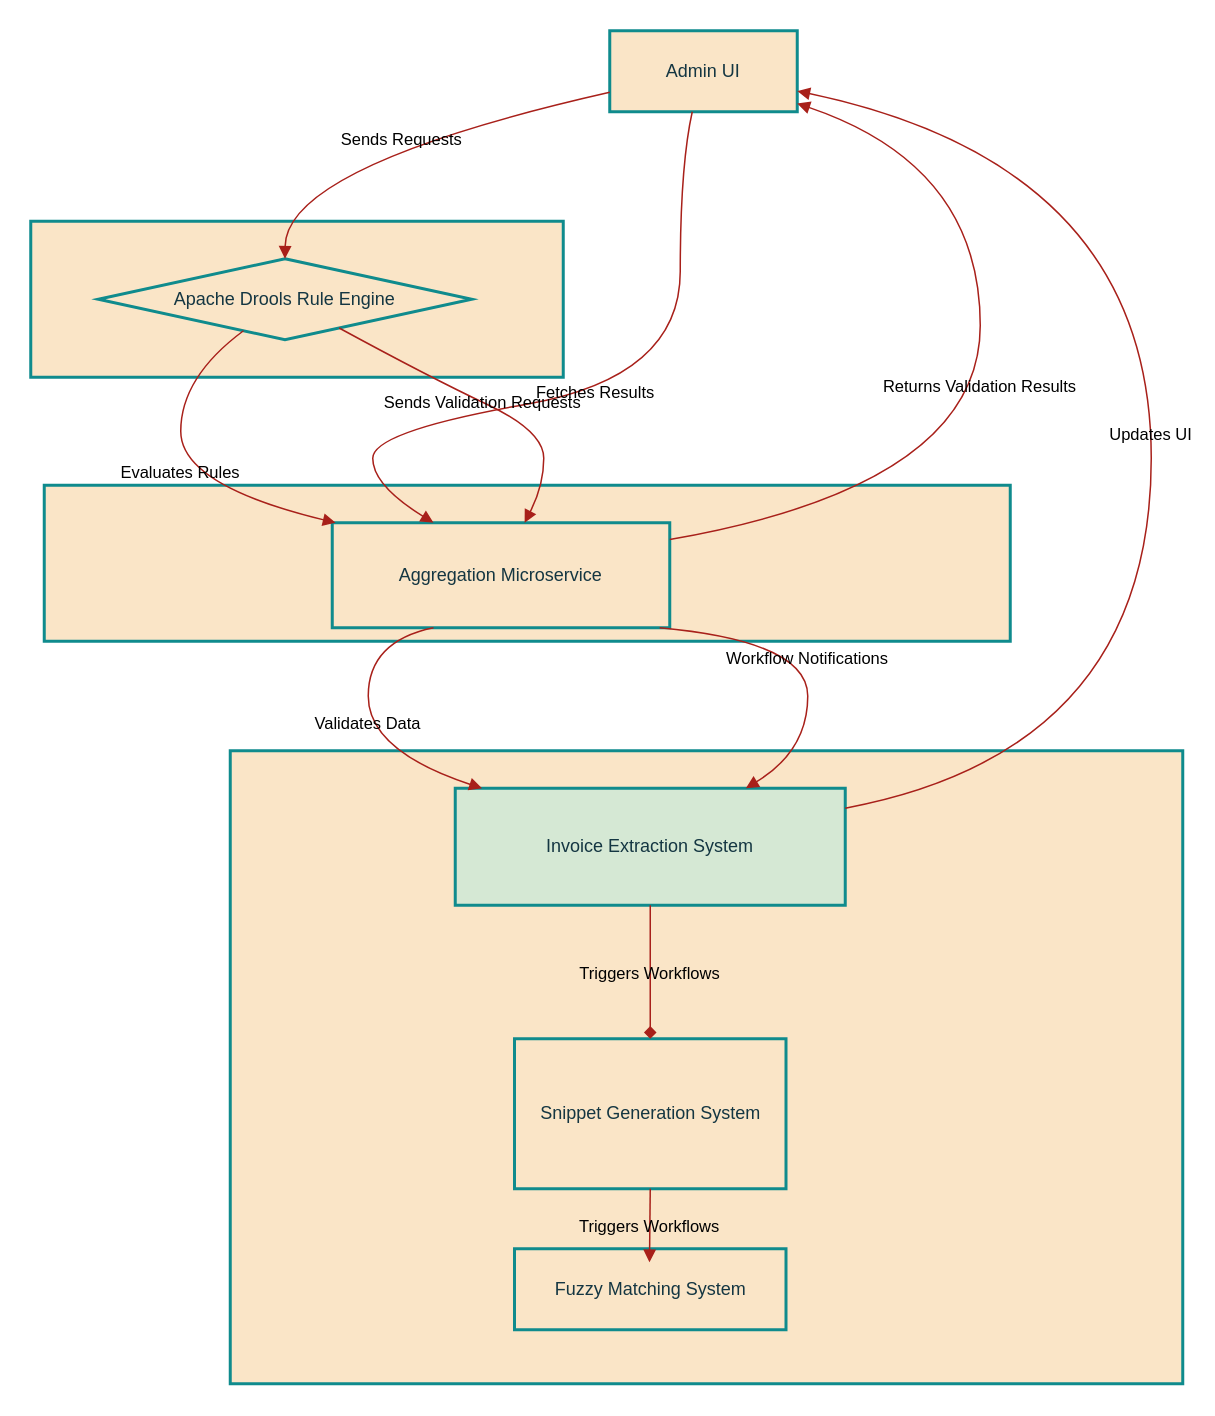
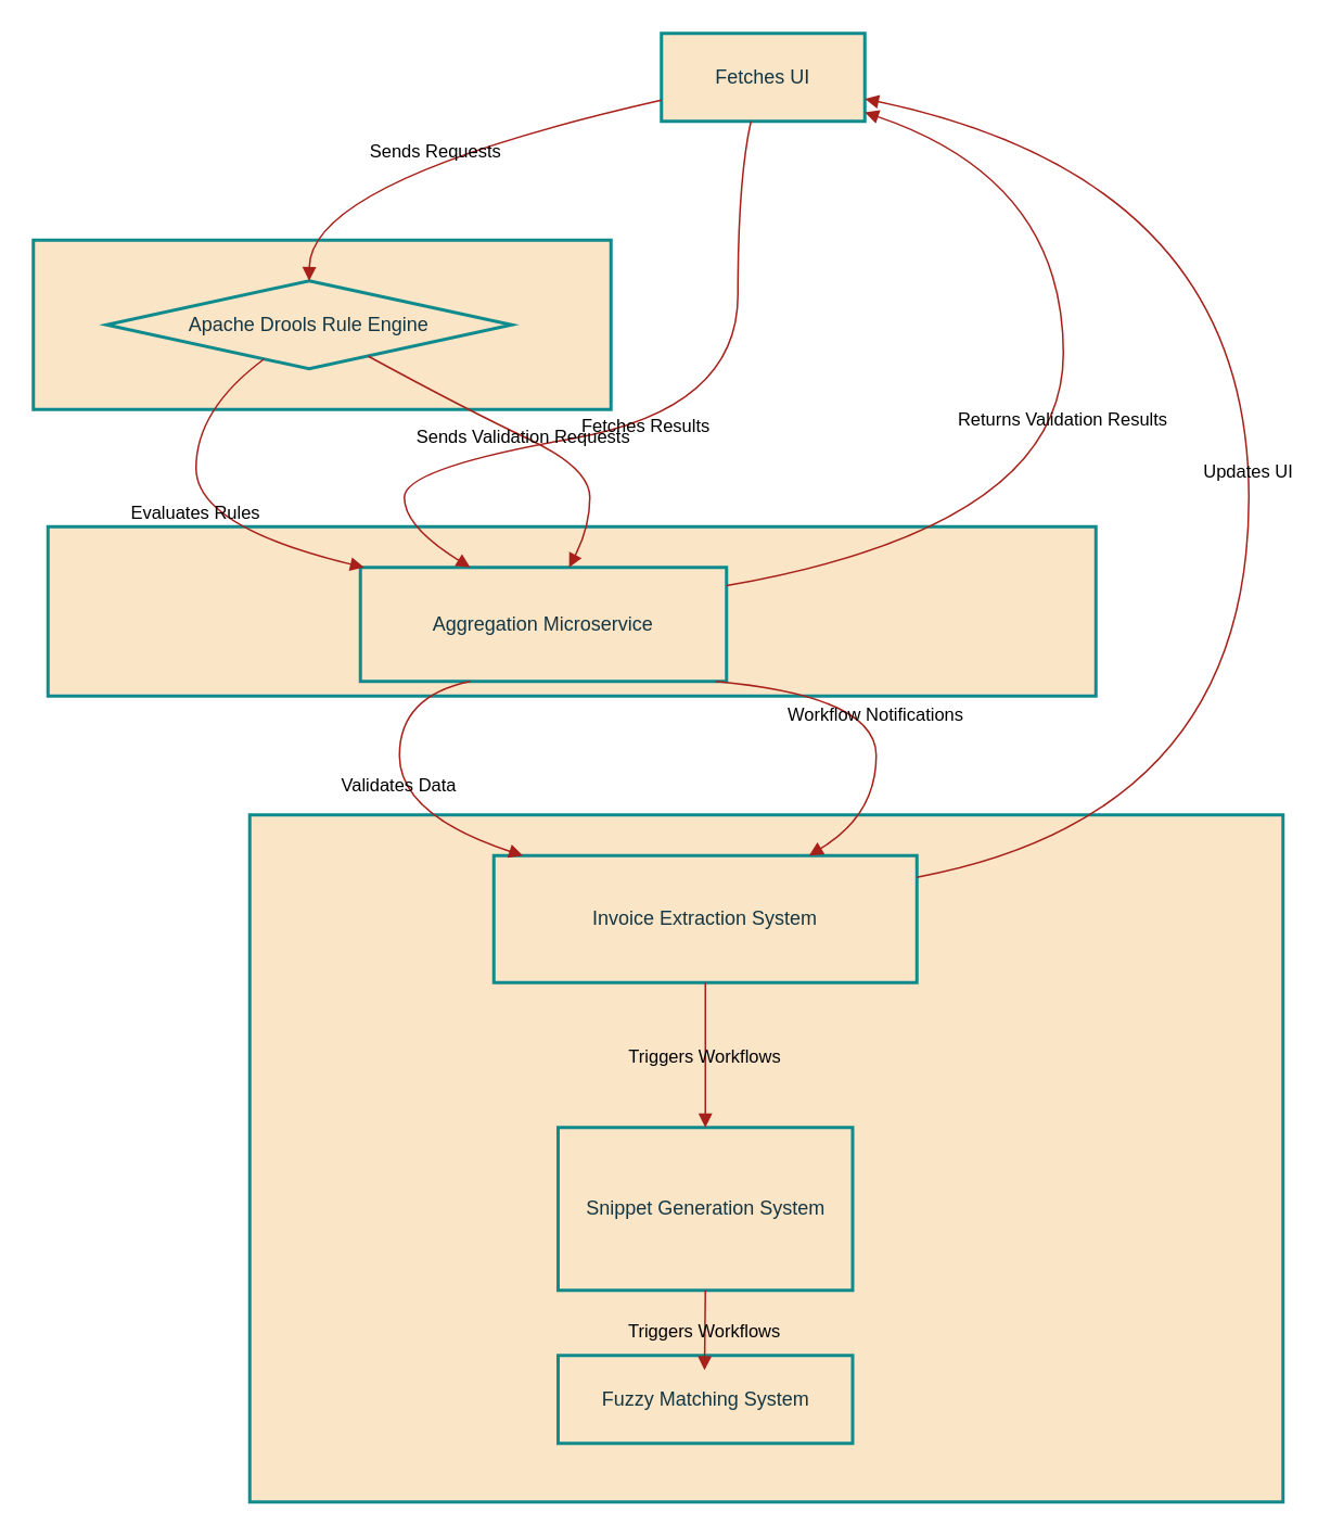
  <mxCell id="0" />
  <mxCell id="1" parent="0" />
  <mxCell id="2" value="" style="whiteSpace=wrap;strokeWidth=2;labelBackgroundColor=none;fillColor=#FAE5C7;strokeColor=#0F8B8D;fontColor=#143642;" parent="1" vertex="1"><mxGeometry x="153" y="500" width="635" height="422" as="geometry" /></mxCell>
  <mxCell id="3" value="Microservices" style="whiteSpace=wrap;strokeWidth=2;labelBackgroundColor=none;fillColor=#FAE5C7;strokeColor=#0F8B8D;fontColor=#143642;" parent="1" vertex="1"><mxGeometry x="29" y="323" width="644" height="104" as="geometry" /></mxCell>
  <mxCell id="4" value="Rule Engine" style="whiteSpace=wrap;strokeWidth=2;labelBackgroundColor=none;fillColor=#FAE5C7;strokeColor=#0F8B8D;fontColor=#143642;" parent="1" vertex="1"><mxGeometry x="20" y="147" width="355" height="104" as="geometry" /></mxCell>
- <mxCell id="5" value="Admin UI" style="whiteSpace=wrap;strokeWidth=2;labelBackgroundColor=none;fillColor=#FAE5C7;strokeColor=#0F8B8D;fontColor=#143642;" parent="1" vertex="1"><mxGeometry x="406" y="20" width="125" height="54" as="geometry" /></mxCell>
+ <mxCell id="5" value="Fetches UI" style="whiteSpace=wrap;strokeWidth=2;labelBackgroundColor=none;fillColor=#FAE5C7;strokeColor=#0F8B8D;fontColor=#143642;" parent="1" vertex="1"><mxGeometry x="406" y="20" width="125" height="54" as="geometry" /></mxCell>
  <mxCell id="6" value="Apache Drools Rule Engine" style="rhombus;whiteSpace=wrap;strokeWidth=2;labelBackgroundColor=none;fillColor=#FAE5C7;strokeColor=#0F8B8D;fontColor=#143642;" parent="1" vertex="1"><mxGeometry x="65" y="172" width="249" height="54" as="geometry" /></mxCell>
  <mxCell id="7" value="Aggregation Microservice" style="whiteSpace=wrap;strokeWidth=2;labelBackgroundColor=none;fillColor=#FAE5C7;strokeColor=#0F8B8D;fontColor=#143642;" parent="1" vertex="1"><mxGeometry x="221" y="348" width="225" height="70" as="geometry" /></mxCell>
- <mxCell id="8" value="Invoice Extraction System" style="whiteSpace=wrap;strokeWidth=2;labelBackgroundColor=none;fillColor=#d5e8d4;strokeColor=#0F8B8D;fontColor=#143642;" parent="1" vertex="1"><mxGeometry x="303" y="525" width="260" height="78" as="geometry" /></mxCell>
+ <mxCell id="8" value="Invoice Extraction System" style="whiteSpace=wrap;strokeWidth=2;labelBackgroundColor=none;fillColor=#FAE5C7;strokeColor=#0F8B8D;fontColor=#143642;" parent="1" vertex="1"><mxGeometry x="303" y="525" width="260" height="78" as="geometry" /></mxCell>
  <mxCell id="9" value="Snippet Generation System" style="whiteSpace=wrap;strokeWidth=2;labelBackgroundColor=none;fillColor=#FAE5C7;strokeColor=#0F8B8D;fontColor=#143642;" parent="1" vertex="1"><mxGeometry x="342.5" y="692" width="181" height="100" as="geometry" /></mxCell>
  <mxCell id="10" value="Sends Requests" style="curved=1;startArrow=none;endArrow=block;exitX=0;exitY=0.76;entryX=0.5;entryY=-0.01;labelBackgroundColor=none;strokeColor=#A8201A;fontColor=default;" parent="1" source="5" target="6" edge="1"><mxGeometry relative="1" as="geometry"><Array as="points"><mxPoint x="190" y="110" /></Array></mxGeometry></mxCell>
  <mxCell id="11" value="Evaluates Rules" style="curved=1;startArrow=none;endArrow=block;exitX=0.36;exitY=0.99;entryX=0.01;entryY=0;labelBackgroundColor=none;strokeColor=#A8201A;fontColor=default;" parent="1" source="6" target="7" edge="1"><mxGeometry relative="1" as="geometry"><Array as="points"><mxPoint x="120" y="251" /><mxPoint x="120" y="323" /></Array></mxGeometry></mxCell>
  <mxCell id="12" value="Validates Data" style="curved=1;startArrow=none;endArrow=block;exitX=0.3;exitY=1;entryX=0.06;entryY=-0.01;labelBackgroundColor=none;strokeColor=#A8201A;fontColor=default;" parent="1" source="7" target="8" edge="1"><mxGeometry relative="1" as="geometry"><Array as="points"><mxPoint x="245" y="427" /><mxPoint x="245" y="500" /></Array></mxGeometry></mxCell>
- <mxCell id="13" value="Triggers Workflows" style="curved=1;startArrow=none;endArrow=diamond;exitX=0.5;exitY=0.99;entryX=0.5;entryY=0;labelBackgroundColor=none;strokeColor=#A8201A;fontColor=default;" parent="1" source="8" target="9" edge="1"><mxGeometry relative="1" as="geometry"><Array as="points" /></mxGeometry></mxCell>
+ <mxCell id="13" value="Triggers Workflows" style="curved=1;startArrow=none;endArrow=block;exitX=0.5;exitY=0.99;entryX=0.5;entryY=0;labelBackgroundColor=none;strokeColor=#A8201A;fontColor=default;" parent="1" source="8" target="9" edge="1"><mxGeometry relative="1" as="geometry"><Array as="points" /></mxGeometry></mxCell>
  <mxCell id="14" value="Fetches Results" style="curved=1;startArrow=none;endArrow=block;exitX=0.44;exitY=1;entryX=0.3;entryY=0;labelBackgroundColor=none;strokeColor=#A8201A;fontColor=default;" parent="1" source="5" target="7" edge="1"><mxGeometry relative="1" as="geometry"><Array as="points"><mxPoint x="453" y="110" /><mxPoint x="453" y="251" /><mxPoint x="248" y="287" /><mxPoint x="248" y="323" /></Array></mxGeometry></mxCell>
  <mxCell id="15" value="Returns Validation Results" style="curved=1;startArrow=none;endArrow=block;exitX=1;exitY=0.16;entryX=0.99;entryY=0.89;labelBackgroundColor=none;strokeColor=#A8201A;fontColor=default;" parent="1" source="7" target="5" edge="1"><mxGeometry relative="1" as="geometry"><Array as="points"><mxPoint x="653" y="323" /><mxPoint x="653" y="110" /></Array></mxGeometry></mxCell>
  <mxCell id="16" value="Sends Validation Requests" style="curved=1;startArrow=none;endArrow=block;exitX=0.7;exitY=0.99;entryX=0.57;entryY=0;labelBackgroundColor=none;strokeColor=#A8201A;fontColor=default;" parent="1" source="6" target="7" edge="1"><mxGeometry relative="1" as="geometry"><Array as="points"><mxPoint x="286" y="251" /><mxPoint x="362" y="287" /><mxPoint x="362" y="323" /></Array></mxGeometry></mxCell>
  <mxCell id="17" value="Workflow Notifications" style="curved=1;startArrow=none;endArrow=block;exitX=0.97;exitY=1;entryX=0.75;entryY=-0.01;labelBackgroundColor=none;strokeColor=#A8201A;fontColor=default;" parent="1" source="7" target="8" edge="1"><mxGeometry relative="1" as="geometry"><Array as="points"><mxPoint x="538" y="427" /><mxPoint x="538" y="500" /></Array></mxGeometry></mxCell>
  <mxCell id="18" value="Updates UI" style="curved=1;startArrow=none;endArrow=block;exitX=1;exitY=0.17;entryX=0.99;entryY=0.74;labelBackgroundColor=none;strokeColor=#A8201A;fontColor=default;" parent="1" source="8" target="5" edge="1"><mxGeometry relative="1" as="geometry"><Array as="points"><mxPoint x="767" y="500" /><mxPoint x="767" y="110" /></Array></mxGeometry></mxCell>
  <mxCell id="19" value="Fuzzy Matching System" style="whiteSpace=wrap;strokeWidth=2;labelBackgroundColor=none;fillColor=#FAE5C7;strokeColor=#0F8B8D;fontColor=#143642;" vertex="1" parent="1"><mxGeometry x="342.5" y="832" width="181" height="54" as="geometry" /></mxCell>
  <mxCell id="20" value="Triggers Workflows" style="curved=1;startArrow=none;endArrow=block;entryX=0.5;entryY=0;labelBackgroundColor=none;strokeColor=#A8201A;fontColor=default;exitX=0.5;exitY=1;exitDx=0;exitDy=0;" edge="1" parent="1" source="9"><mxGeometry relative="1" as="geometry"><Array as="points" /><mxPoint x="433" y="802" as="sourcePoint" /><mxPoint x="432.5" y="841" as="targetPoint" /></mxGeometry></mxCell>
